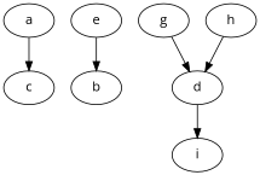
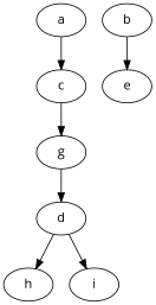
  digraph {
    fontname="Open Sans"
    node [fontname="Open Sans"]
    edge [fontname="Open Sans"]
    a
    c
    b
    e
    g
    d
    h
    i
    a -> c
-   e -> b
+   c -> g
+   b -> e
    g -> d
-   h -> d
+   d -> h
    d -> i
  }
